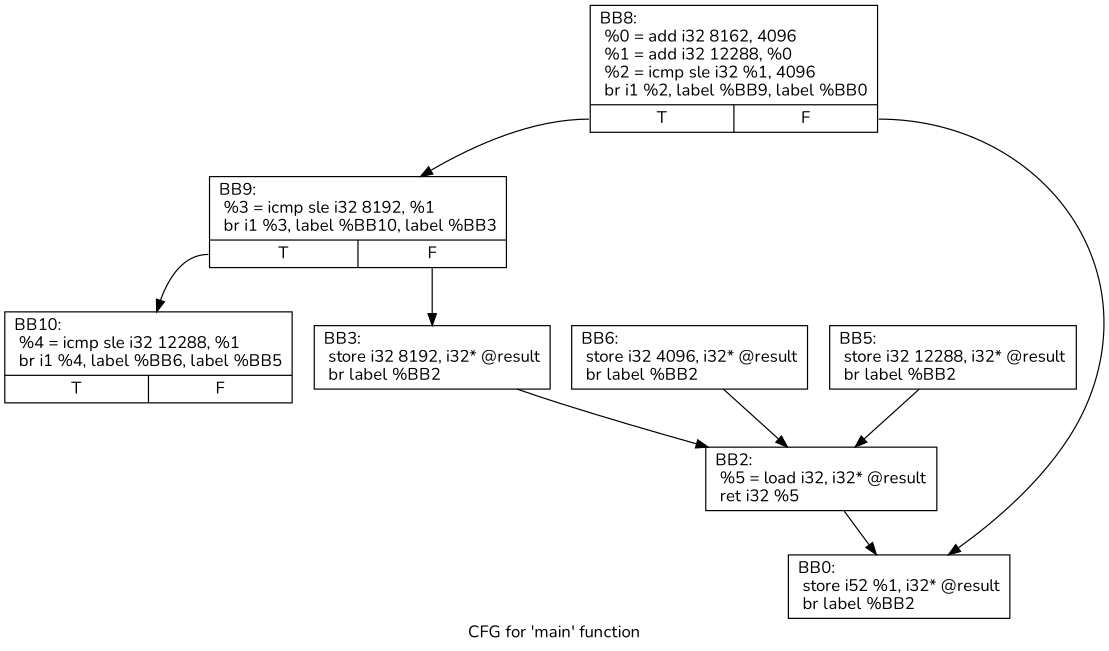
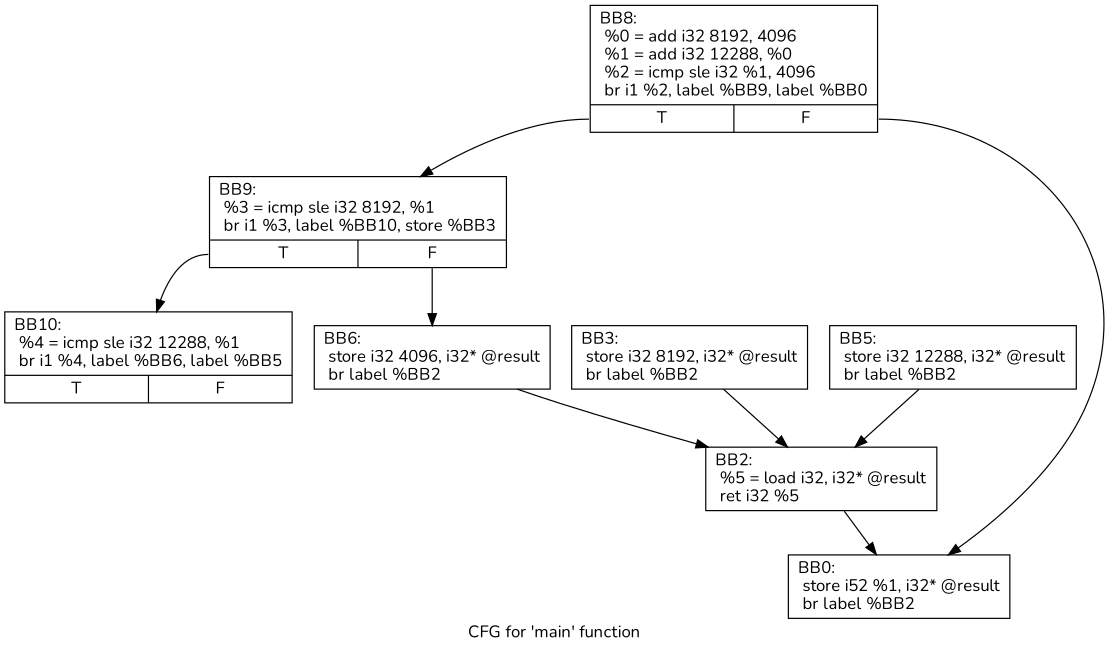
  digraph {
    fontname=Nunito
    label="CFG for 'main' function"
    node [fontname=Nunito shape=record]
    edge [fontname=Nunito]
-   n1 [label="{BB8:\l  %0 = add i32 8162, 4096\l  %1 = add i32 12288, %0\l  %2 = icmp sle i32 %1, 4096\l  br i1 %2, label %BB9, label %BB0\l|{<s0>T|<s1>F}}"]
-   n2 [label="{BB9:                                              \l  %3 = icmp sle i32 8192, %1\l  br i1 %3, label %BB10, label %BB3\l|{<s0>T|<s1>F}}"]
+   n1 [label="{BB8:\l  %0 = add i32 8192, 4096\l  %1 = add i32 12288, %0\l  %2 = icmp sle i32 %1, 4096\l  br i1 %2, label %BB9, label %BB0\l|{<s0>T|<s1>F}}"]
+   n2 [label="{BB9:                                              \l  %3 = icmp sle i32 8192, %1\l  br i1 %3, label %BB10, store %BB3\l|{<s0>T|<s1>F}}"]
    n3 [label="{BB0:                                              \l  store i52 %1, i32* @result\l  br label %BB2\l}"]
    n4 [label="{BB10:                                             \l  %4 = icmp sle i32 12288, %1\l  br i1 %4, label %BB6, label %BB5\l|{<s0>T|<s1>F}}"]
    n5 [label="{BB3:                                              \l  store i32 8192, i32* @result\l  br label %BB2\l}"]
    n6 [label="{BB2:                                              \l  %5 = load i32, i32* @result\l  ret i32 %5\l}"]
    n7 [label="{BB6:                                              \l  store i32 4096, i32* @result\l  br label %BB2\l}"]
    n8 [label="{BB5:                                              \l  store i32 12288, i32* @result\l  br label %BB2\l}"]
    n1 -> n2 [tailport=s0]
    n1 -> n3 [tailport=s1]
    n2 -> n4 [tailport=s0]
-   n2 -> n5 [tailport=s1]
+   n2 -> n7 [tailport=s1]
    n5 -> n6
    n6 -> n3
    n7 -> n6
    n8 -> n6
  }
